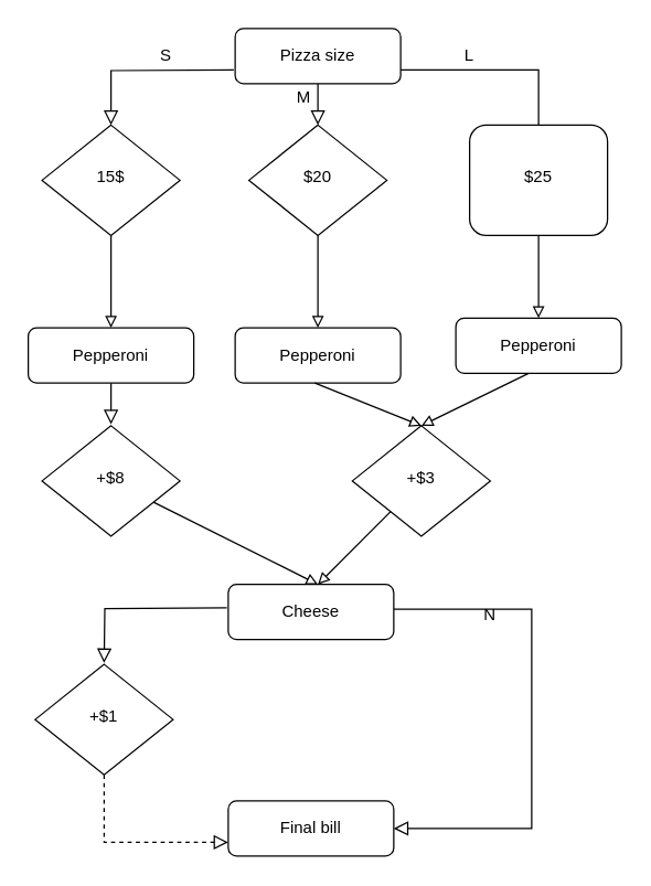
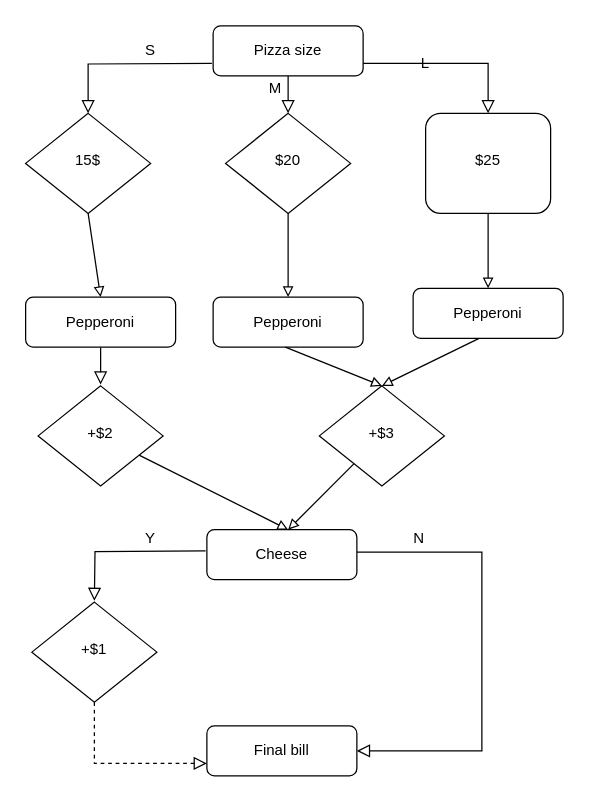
  <mxCell id="0" />
  <mxCell id="1" parent="0" />
  <mxCell id="2" value="" style="rounded=0;html=1;jettySize=auto;orthogonalLoop=1;fontSize=11;endArrow=block;endFill=0;endSize=8;strokeWidth=1;shadow=0;labelBackgroundColor=none;edgeStyle=orthogonalEdgeStyle;" parent="1" source="3" edge="1"><mxGeometry relative="1" as="geometry"><mxPoint x="230" y="90" as="targetPoint" /></mxGeometry></mxCell>
  <mxCell id="3" value="Pizza size" style="rounded=1;whiteSpace=wrap;html=1;fontSize=12;glass=0;strokeWidth=1;shadow=0;" parent="1" vertex="1"><mxGeometry x="170" y="20" width="120" height="40" as="geometry" /></mxCell>
  <mxCell id="4" value="$20" style="rhombus;whiteSpace=wrap;html=1;shadow=0;fontFamily=Helvetica;fontSize=12;align=center;strokeWidth=1;spacing=6;spacingTop=-4;" parent="1" vertex="1"><mxGeometry x="180" y="90" width="100" height="80" as="geometry" /></mxCell>
  <mxCell id="5" value="" style="edgeStyle=orthogonalEdgeStyle;rounded=1;orthogonalLoop=1;jettySize=auto;html=1;endArrow=block;endFill=0;strokeColor=#FFFFFF;" edge="1" parent="1" source="6" target="18"><mxGeometry relative="1" as="geometry" /></mxCell>
  <mxCell id="6" value="Pepperoni" style="rounded=1;whiteSpace=wrap;html=1;fontSize=12;glass=0;strokeWidth=1;shadow=0;" parent="1" vertex="1"><mxGeometry x="170" y="237" width="120" height="40" as="geometry" /></mxCell>
  <mxCell id="7" value="$25" style="whiteSpace=wrap;html=1;shadow=0;fontFamily=Helvetica;fontSize=12;align=center;strokeWidth=1;spacing=6;spacingTop=-4;rounded=1;" vertex="1" parent="1"><mxGeometry x="340" y="90" width="100" height="80" as="geometry" /></mxCell>
- <mxCell id="8" value="15$" style="rhombus;whiteSpace=wrap;html=1;shadow=0;fontFamily=Helvetica;fontSize=12;align=center;strokeWidth=1;spacing=6;spacingTop=-4;" vertex="1" parent="1"><mxGeometry x="30" y="90" width="100" height="80" as="geometry" /></mxCell>
+ <mxCell id="8" value="15$" style="rhombus;whiteSpace=wrap;html=1;shadow=0;fontFamily=Helvetica;fontSize=12;align=center;strokeWidth=1;spacing=6;spacingTop=-4;" vertex="1" parent="1"><mxGeometry x="20" y="90" width="100" height="80" as="geometry" /></mxCell>
  <mxCell id="9" value="" style="rounded=0;html=1;jettySize=auto;orthogonalLoop=1;fontSize=11;endArrow=block;endFill=0;endSize=8;strokeWidth=1;shadow=0;labelBackgroundColor=none;edgeStyle=orthogonalEdgeStyle;entryX=0.5;entryY=0;entryDx=0;entryDy=0;" edge="1" parent="1" target="8"><mxGeometry relative="1" as="geometry"><mxPoint x="169" y="50" as="sourcePoint" /><mxPoint x="169" y="100" as="targetPoint" /></mxGeometry></mxCell>
- <mxCell id="10" value="" style="rounded=0;html=1;jettySize=auto;orthogonalLoop=1;fontSize=11;endArrow=none;endFill=0;endSize=8;strokeWidth=1;shadow=0;labelBackgroundColor=none;edgeStyle=orthogonalEdgeStyle;entryX=0.5;entryY=0;entryDx=0;entryDy=0;" edge="1" parent="1" source="3" target="7"><mxGeometry relative="1" as="geometry"><mxPoint x="290" y="40" as="sourcePoint" /><mxPoint x="290" y="90" as="targetPoint" /><Array as="points"><mxPoint x="390" y="50" /></Array></mxGeometry></mxCell>
+ <mxCell id="10" value="" style="rounded=0;html=1;jettySize=auto;orthogonalLoop=1;fontSize=11;endArrow=block;endFill=0;endSize=8;strokeWidth=1;shadow=0;labelBackgroundColor=none;edgeStyle=orthogonalEdgeStyle;entryX=0.5;entryY=0;entryDx=0;entryDy=0;" edge="1" parent="1" source="3" target="7"><mxGeometry relative="1" as="geometry"><mxPoint x="290" y="40" as="sourcePoint" /><mxPoint x="290" y="90" as="targetPoint" /><Array as="points"><mxPoint x="390" y="50" /></Array></mxGeometry></mxCell>
  <mxCell id="11" value="S" style="text;html=1;strokeColor=none;fillColor=none;align=center;verticalAlign=middle;whiteSpace=wrap;rounded=0;" vertex="1" parent="1"><mxGeometry x="100" y="30" width="40" height="20" as="geometry" /></mxCell>
  <mxCell id="12" value="M" style="text;html=1;strokeColor=none;fillColor=none;align=center;verticalAlign=middle;whiteSpace=wrap;rounded=0;" vertex="1" parent="1"><mxGeometry x="200" y="60" width="40" height="20" as="geometry" /></mxCell>
- <mxCell id="13" value="L" style="text;html=1;strokeColor=none;fillColor=none;align=center;verticalAlign=middle;whiteSpace=wrap;rounded=0;" vertex="1" parent="1"><mxGeometry x="320" y="30" width="40" height="20" as="geometry" /></mxCell>
+ <mxCell id="13" value="L" style="text;html=1;strokeColor=none;fillColor=none;align=center;verticalAlign=middle;whiteSpace=wrap;rounded=0;" vertex="1" parent="1"><mxGeometry x="320" y="40" width="40" height="20" as="geometry" /></mxCell>
  <mxCell id="14" value="" style="endArrow=block;html=1;rounded=1;endFill=0;exitX=0.5;exitY=1;exitDx=0;exitDy=0;entryX=0.5;entryY=0;entryDx=0;entryDy=0;" edge="1" parent="1" source="8" target="32"><mxGeometry width="50" height="50" relative="1" as="geometry"><mxPoint x="150" y="330" as="sourcePoint" /><mxPoint x="200" y="280" as="targetPoint" /></mxGeometry></mxCell>
  <mxCell id="15" value="" style="endArrow=block;html=1;rounded=1;endFill=0;" edge="1" parent="1" source="4" target="6"><mxGeometry width="50" height="50" relative="1" as="geometry"><mxPoint x="90" y="180" as="sourcePoint" /><mxPoint x="230" y="250" as="targetPoint" /></mxGeometry></mxCell>
  <mxCell id="16" value="" style="endArrow=block;html=1;rounded=1;endFill=0;" edge="1" parent="1" source="7" target="31"><mxGeometry width="50" height="50" relative="1" as="geometry"><mxPoint x="100" y="190" as="sourcePoint" /><mxPoint x="240" y="240" as="targetPoint" /></mxGeometry></mxCell>
  <mxCell id="17" value="" style="rounded=0;html=1;jettySize=auto;orthogonalLoop=1;fontSize=11;endArrow=block;endFill=0;endSize=8;strokeWidth=1;shadow=0;labelBackgroundColor=none;edgeStyle=orthogonalEdgeStyle;entryX=0.5;entryY=0;entryDx=0;entryDy=0;" edge="1" parent="1" source="32"><mxGeometry relative="1" as="geometry"><mxPoint x="150" y="267" as="sourcePoint" /><mxPoint x="80" y="307" as="targetPoint" /></mxGeometry></mxCell>
- <mxCell id="18" value="+$8" style="rhombus;whiteSpace=wrap;html=1;shadow=0;fontFamily=Helvetica;fontSize=12;align=center;strokeWidth=1;spacing=6;spacingTop=-4;" vertex="1" parent="1"><mxGeometry x="30" y="308" width="100" height="80" as="geometry" /></mxCell>
+ <mxCell id="18" value="+$2" style="rhombus;whiteSpace=wrap;html=1;shadow=0;fontFamily=Helvetica;fontSize=12;align=center;strokeWidth=1;spacing=6;spacingTop=-4;" vertex="1" parent="1"><mxGeometry x="30" y="308" width="100" height="80" as="geometry" /></mxCell>
  <mxCell id="19" value="+$3" style="rhombus;whiteSpace=wrap;html=1;shadow=0;fontFamily=Helvetica;fontSize=12;align=center;strokeWidth=1;spacing=6;spacingTop=-4;" vertex="1" parent="1"><mxGeometry x="255" y="308" width="100" height="80" as="geometry" /></mxCell>
  <mxCell id="20" value="" style="rounded=0;html=1;jettySize=auto;orthogonalLoop=1;fontSize=11;endArrow=block;endFill=0;endSize=8;strokeWidth=1;shadow=0;labelBackgroundColor=none;edgeStyle=orthogonalEdgeStyle;entryX=0.5;entryY=0;entryDx=0;entryDy=0;" edge="1" parent="1"><mxGeometry relative="1" as="geometry"><mxPoint x="164" y="440" as="sourcePoint" /><mxPoint x="75" y="480" as="targetPoint" /></mxGeometry></mxCell>
- <mxCell id="21" value="N" style="text;html=1;strokeColor=none;fillColor=none;align=center;verticalAlign=middle;whiteSpace=wrap;rounded=0;" vertex="1" parent="1"><mxGeometry x="335" y="435" width="40" height="20" as="geometry" /></mxCell>
+ <mxCell id="21" value="N" style="text;html=1;strokeColor=none;fillColor=none;align=center;verticalAlign=middle;whiteSpace=wrap;rounded=0;" vertex="1" parent="1"><mxGeometry x="315" y="420" width="40" height="20" as="geometry" /></mxCell>
  <mxCell id="22" value="" style="edgeStyle=orthogonalEdgeStyle;rounded=1;orthogonalLoop=1;jettySize=auto;html=1;endArrow=block;endFill=0;strokeColor=#FFFFFF;" edge="1" parent="1" source="23" target="24"><mxGeometry relative="1" as="geometry" /></mxCell>
  <mxCell id="23" value="+$1" style="rhombus;whiteSpace=wrap;html=1;shadow=0;fontFamily=Helvetica;fontSize=12;align=center;strokeWidth=1;spacing=6;spacingTop=-4;" vertex="1" parent="1"><mxGeometry x="25" y="481" width="100" height="80" as="geometry" /></mxCell>
  <mxCell id="24" value="Cheese" style="rounded=1;whiteSpace=wrap;html=1;fontSize=12;glass=0;strokeWidth=1;shadow=0;" vertex="1" parent="1"><mxGeometry x="165" y="423" width="120" height="40" as="geometry" /></mxCell>
  <mxCell id="25" value="" style="rounded=0;html=1;jettySize=auto;orthogonalLoop=1;fontSize=11;endArrow=block;endFill=0;endSize=8;strokeWidth=1;shadow=0;labelBackgroundColor=none;edgeStyle=orthogonalEdgeStyle;entryX=1;entryY=0.5;entryDx=0;entryDy=0;" edge="1" parent="1" source="24" target="29"><mxGeometry relative="1" as="geometry"><mxPoint x="285" y="451" as="sourcePoint" /><mxPoint x="330" y="600" as="targetPoint" /><Array as="points"><mxPoint x="385" y="441" /><mxPoint x="385" y="600" /></Array></mxGeometry></mxCell>
+ <mxCell id="26" value="Y" style="text;html=1;strokeColor=none;fillColor=none;align=center;verticalAlign=middle;whiteSpace=wrap;rounded=0;" vertex="1" parent="1"><mxGeometry x="100" y="420" width="40" height="20" as="geometry" /></mxCell>
  <mxCell id="27" value="" style="endArrow=block;html=1;entryX=0.5;entryY=0;entryDx=0;entryDy=0;rounded=1;endFill=0;" edge="1" parent="1" source="18"><mxGeometry width="50" height="50" relative="1" as="geometry"><mxPoint x="80" y="343" as="sourcePoint" /><mxPoint x="230" y="423" as="targetPoint" /></mxGeometry></mxCell>
  <mxCell id="28" value="" style="endArrow=block;html=1;rounded=1;endFill=0;entryX=0.5;entryY=0;entryDx=0;entryDy=0;" edge="1" parent="1" source="19"><mxGeometry width="50" height="50" relative="1" as="geometry"><mxPoint x="390" y="343" as="sourcePoint" /><mxPoint x="230" y="423" as="targetPoint" /></mxGeometry></mxCell>
  <mxCell id="29" value="Final bill" style="rounded=1;whiteSpace=wrap;html=1;fontSize=12;glass=0;strokeWidth=1;shadow=0;" vertex="1" parent="1"><mxGeometry x="165" y="580" width="120" height="40" as="geometry" /></mxCell>
  <mxCell id="30" value="" style="rounded=0;html=1;jettySize=auto;orthogonalLoop=1;fontSize=11;endArrow=block;endFill=0;endSize=8;strokeWidth=1;shadow=0;labelBackgroundColor=none;edgeStyle=orthogonalEdgeStyle;entryX=0;entryY=0.75;entryDx=0;entryDy=0;dashed=1;" edge="1" parent="1" source="23" target="29"><mxGeometry relative="1" as="geometry"><mxPoint x="174" y="450" as="sourcePoint" /><mxPoint x="85" y="490" as="targetPoint" /><Array as="points"><mxPoint x="75" y="610" /></Array></mxGeometry></mxCell>
  <mxCell id="31" value="Pepperoni" style="rounded=1;whiteSpace=wrap;html=1;fontSize=12;glass=0;strokeWidth=1;shadow=0;" vertex="1" parent="1"><mxGeometry x="330" y="230" width="120" height="40" as="geometry" /></mxCell>
  <mxCell id="32" value="Pepperoni" style="rounded=1;whiteSpace=wrap;html=1;fontSize=12;glass=0;strokeWidth=1;shadow=0;" vertex="1" parent="1"><mxGeometry x="20" y="237" width="120" height="40" as="geometry" /></mxCell>
  <mxCell id="33" value="" style="endArrow=block;html=1;rounded=1;endFill=0;entryX=0.5;entryY=0;entryDx=0;entryDy=0;" edge="1" parent="1" target="19"><mxGeometry width="50" height="50" relative="1" as="geometry"><mxPoint x="382.778" y="270.002" as="sourcePoint" /><mxPoint x="330" y="322.78" as="targetPoint" /></mxGeometry></mxCell>
  <mxCell id="34" value="" style="endArrow=block;html=1;rounded=1;endFill=0;entryX=0.5;entryY=0;entryDx=0;entryDy=0;" edge="1" parent="1" target="19"><mxGeometry width="50" height="50" relative="1" as="geometry"><mxPoint x="227.778" y="277.002" as="sourcePoint" /><mxPoint x="150" y="315" as="targetPoint" /></mxGeometry></mxCell>
